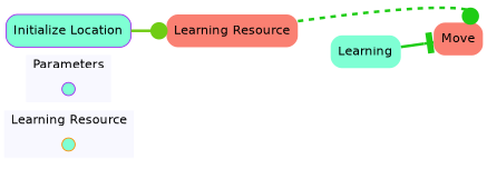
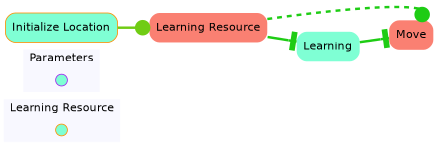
  digraph {
    rankdir=LR
    node [color=purple fillcolor=aquamarine fontname=Helvetica shape=none style="rounded,filled"]
    edge [arrowhead=dot arrowsize=2.0 color="0.324, 0.9 , 0.8" penwidth=3.0]
    initializeLocationOverview [color=darkorange fixedsize=true fontcolor=white height=.2 shape=point style=filled width=.2]
    contextOverview [fixedsize=true fontcolor=white height=.2 shape=point style=filled width=.2 fontname=""]
-   n3 [label="Initialize Location" shape=box]
+   n3 [color=darkorange label="Initialize Location" shape=box]
    n4 [color=darkorange fillcolor=salmon label="Learning Resource"]
    n5 [fillcolor=salmon label=Move]
    n6 [label=Learning]
    subgraph cluster_1 {
      color=white
      fillcolor=ghostwhite
      fontname=Helvetica
      label="Learning Resource"
      labeljust=l
      nodesep=0.1
      style=filled
      initializeLocationOverview
    }
    subgraph cluster_2 {
      color=white
      fillcolor=ghostwhite
      fontname=Helvetica
      label=Parameters
      labeljust=l
      style=filled
      contextOverview
    }
    n3 -> n4 [color="0.25, 0.9 , 0.8"]
    n4 -> n5 [headport=ne style=dashed]
+   n4 -> n6 [arrowhead=tee]
    n6 -> n5 [arrowhead=tee]
  }
